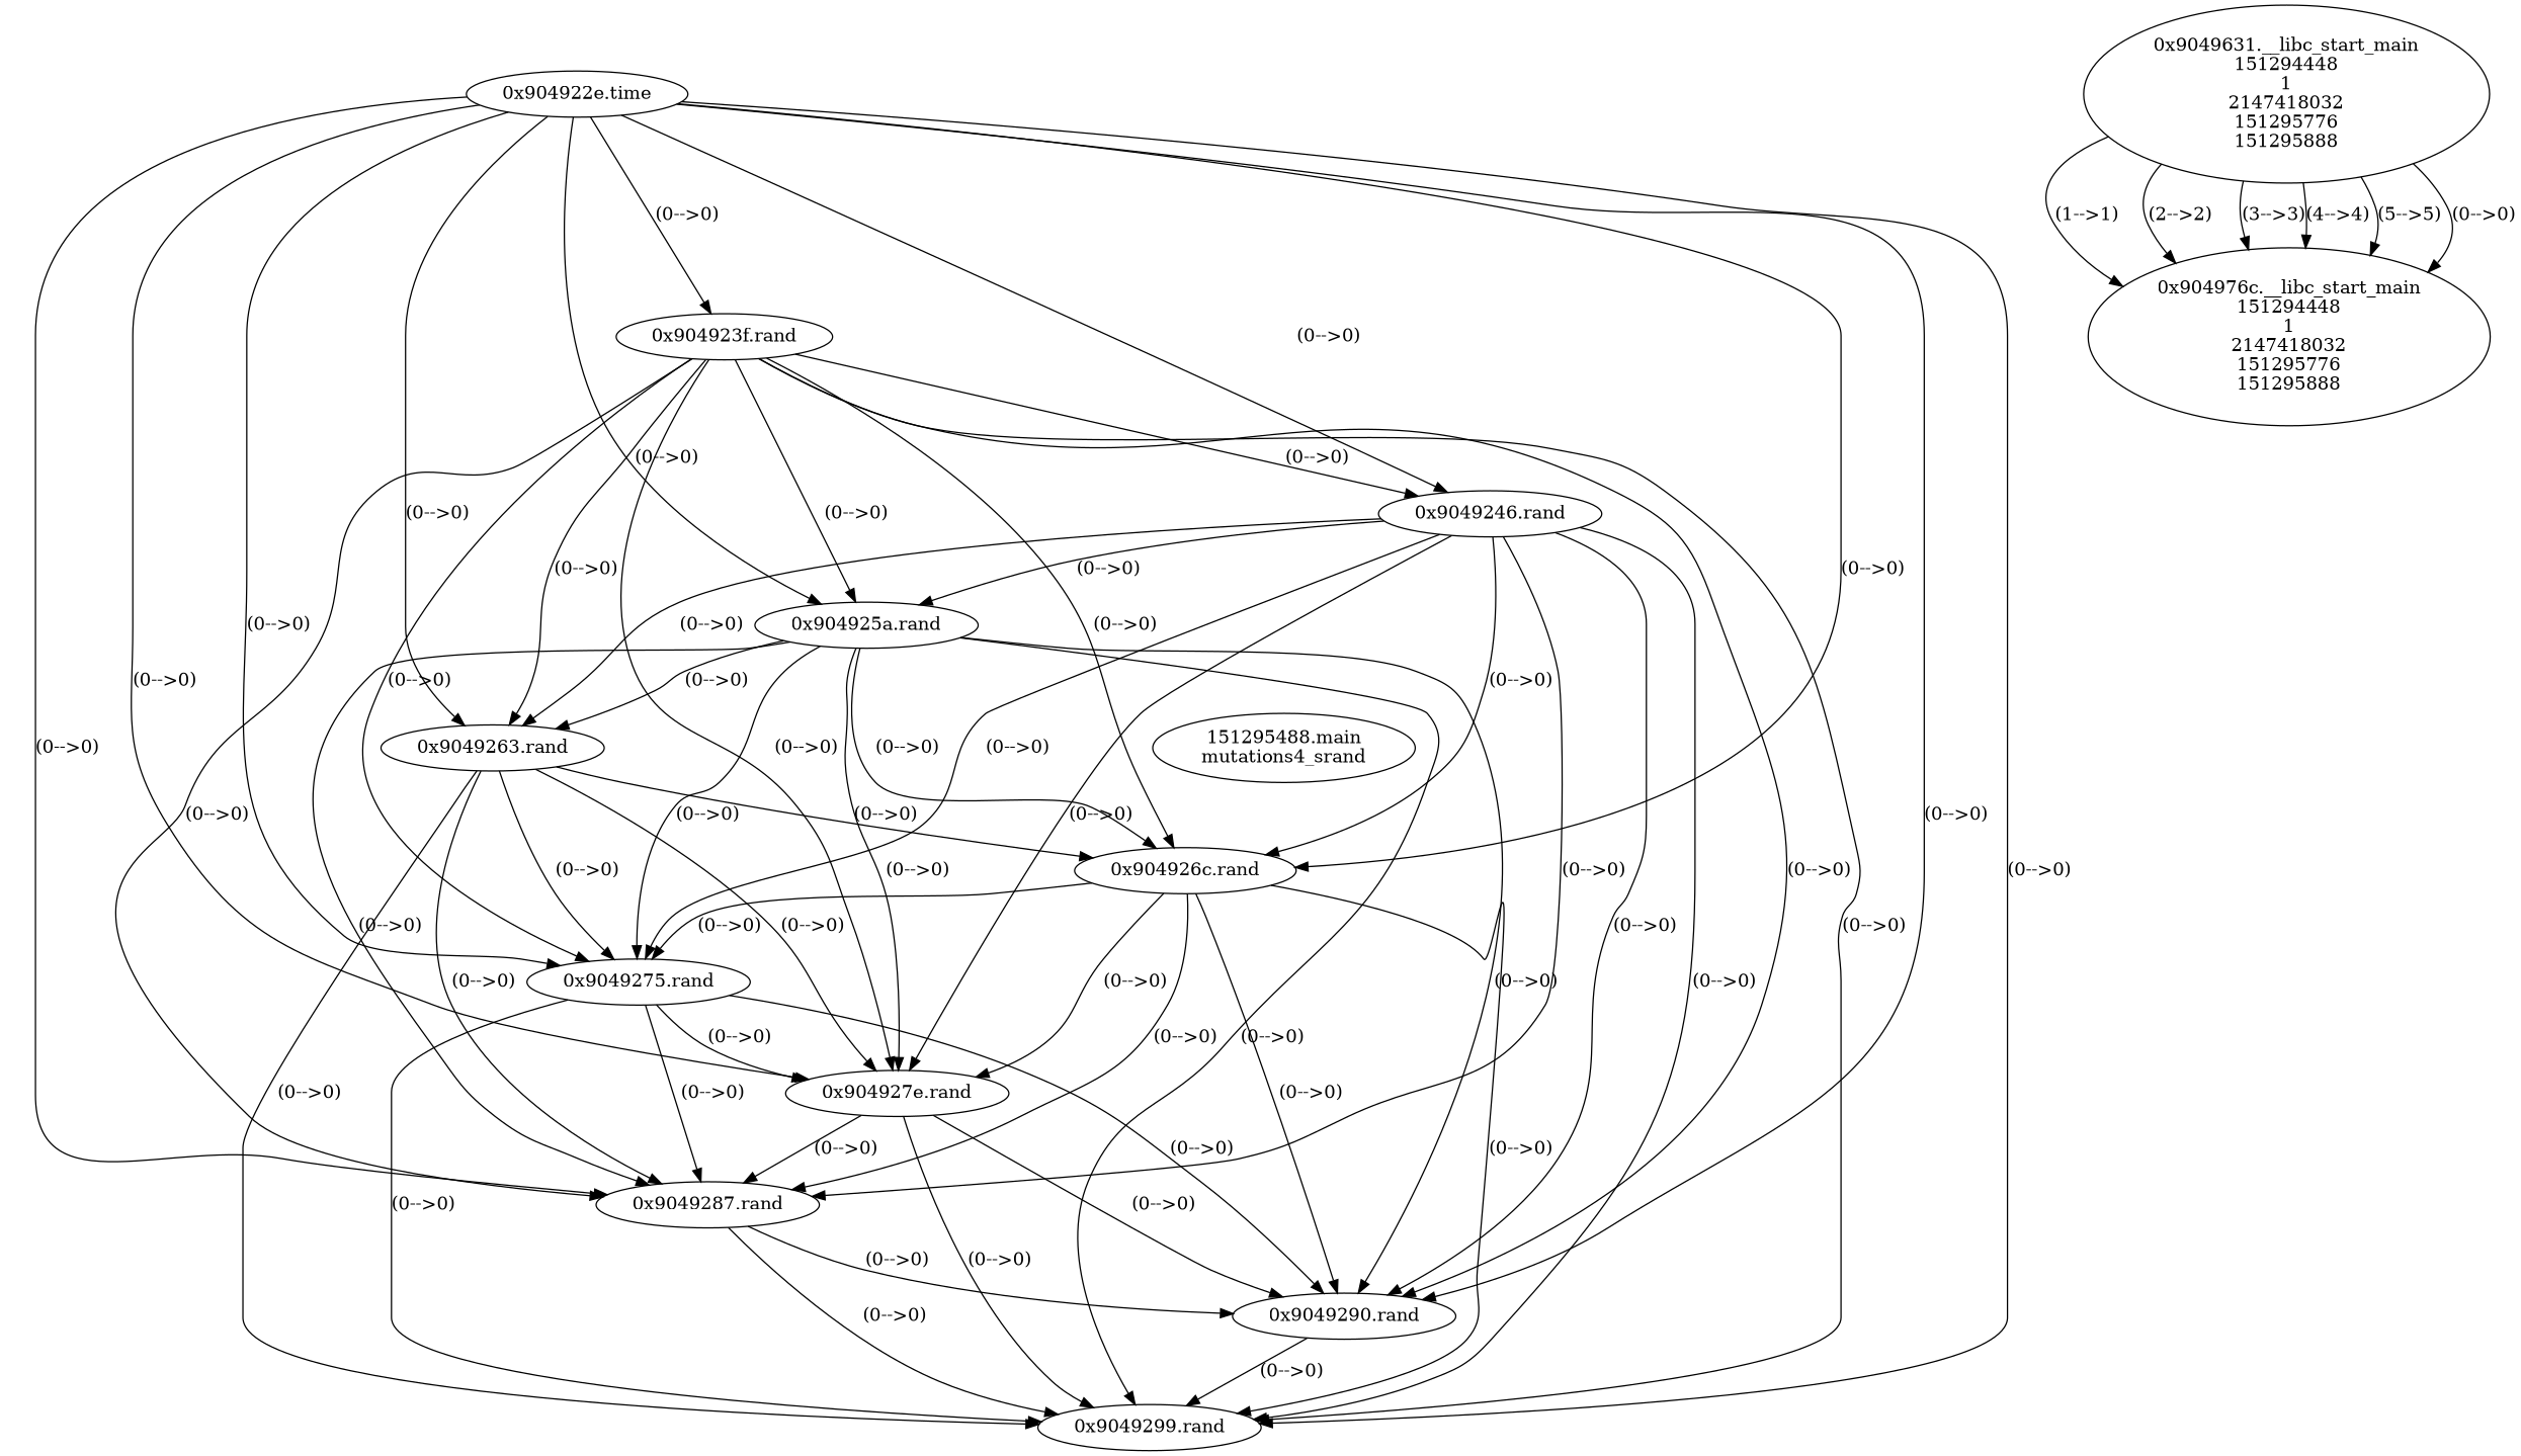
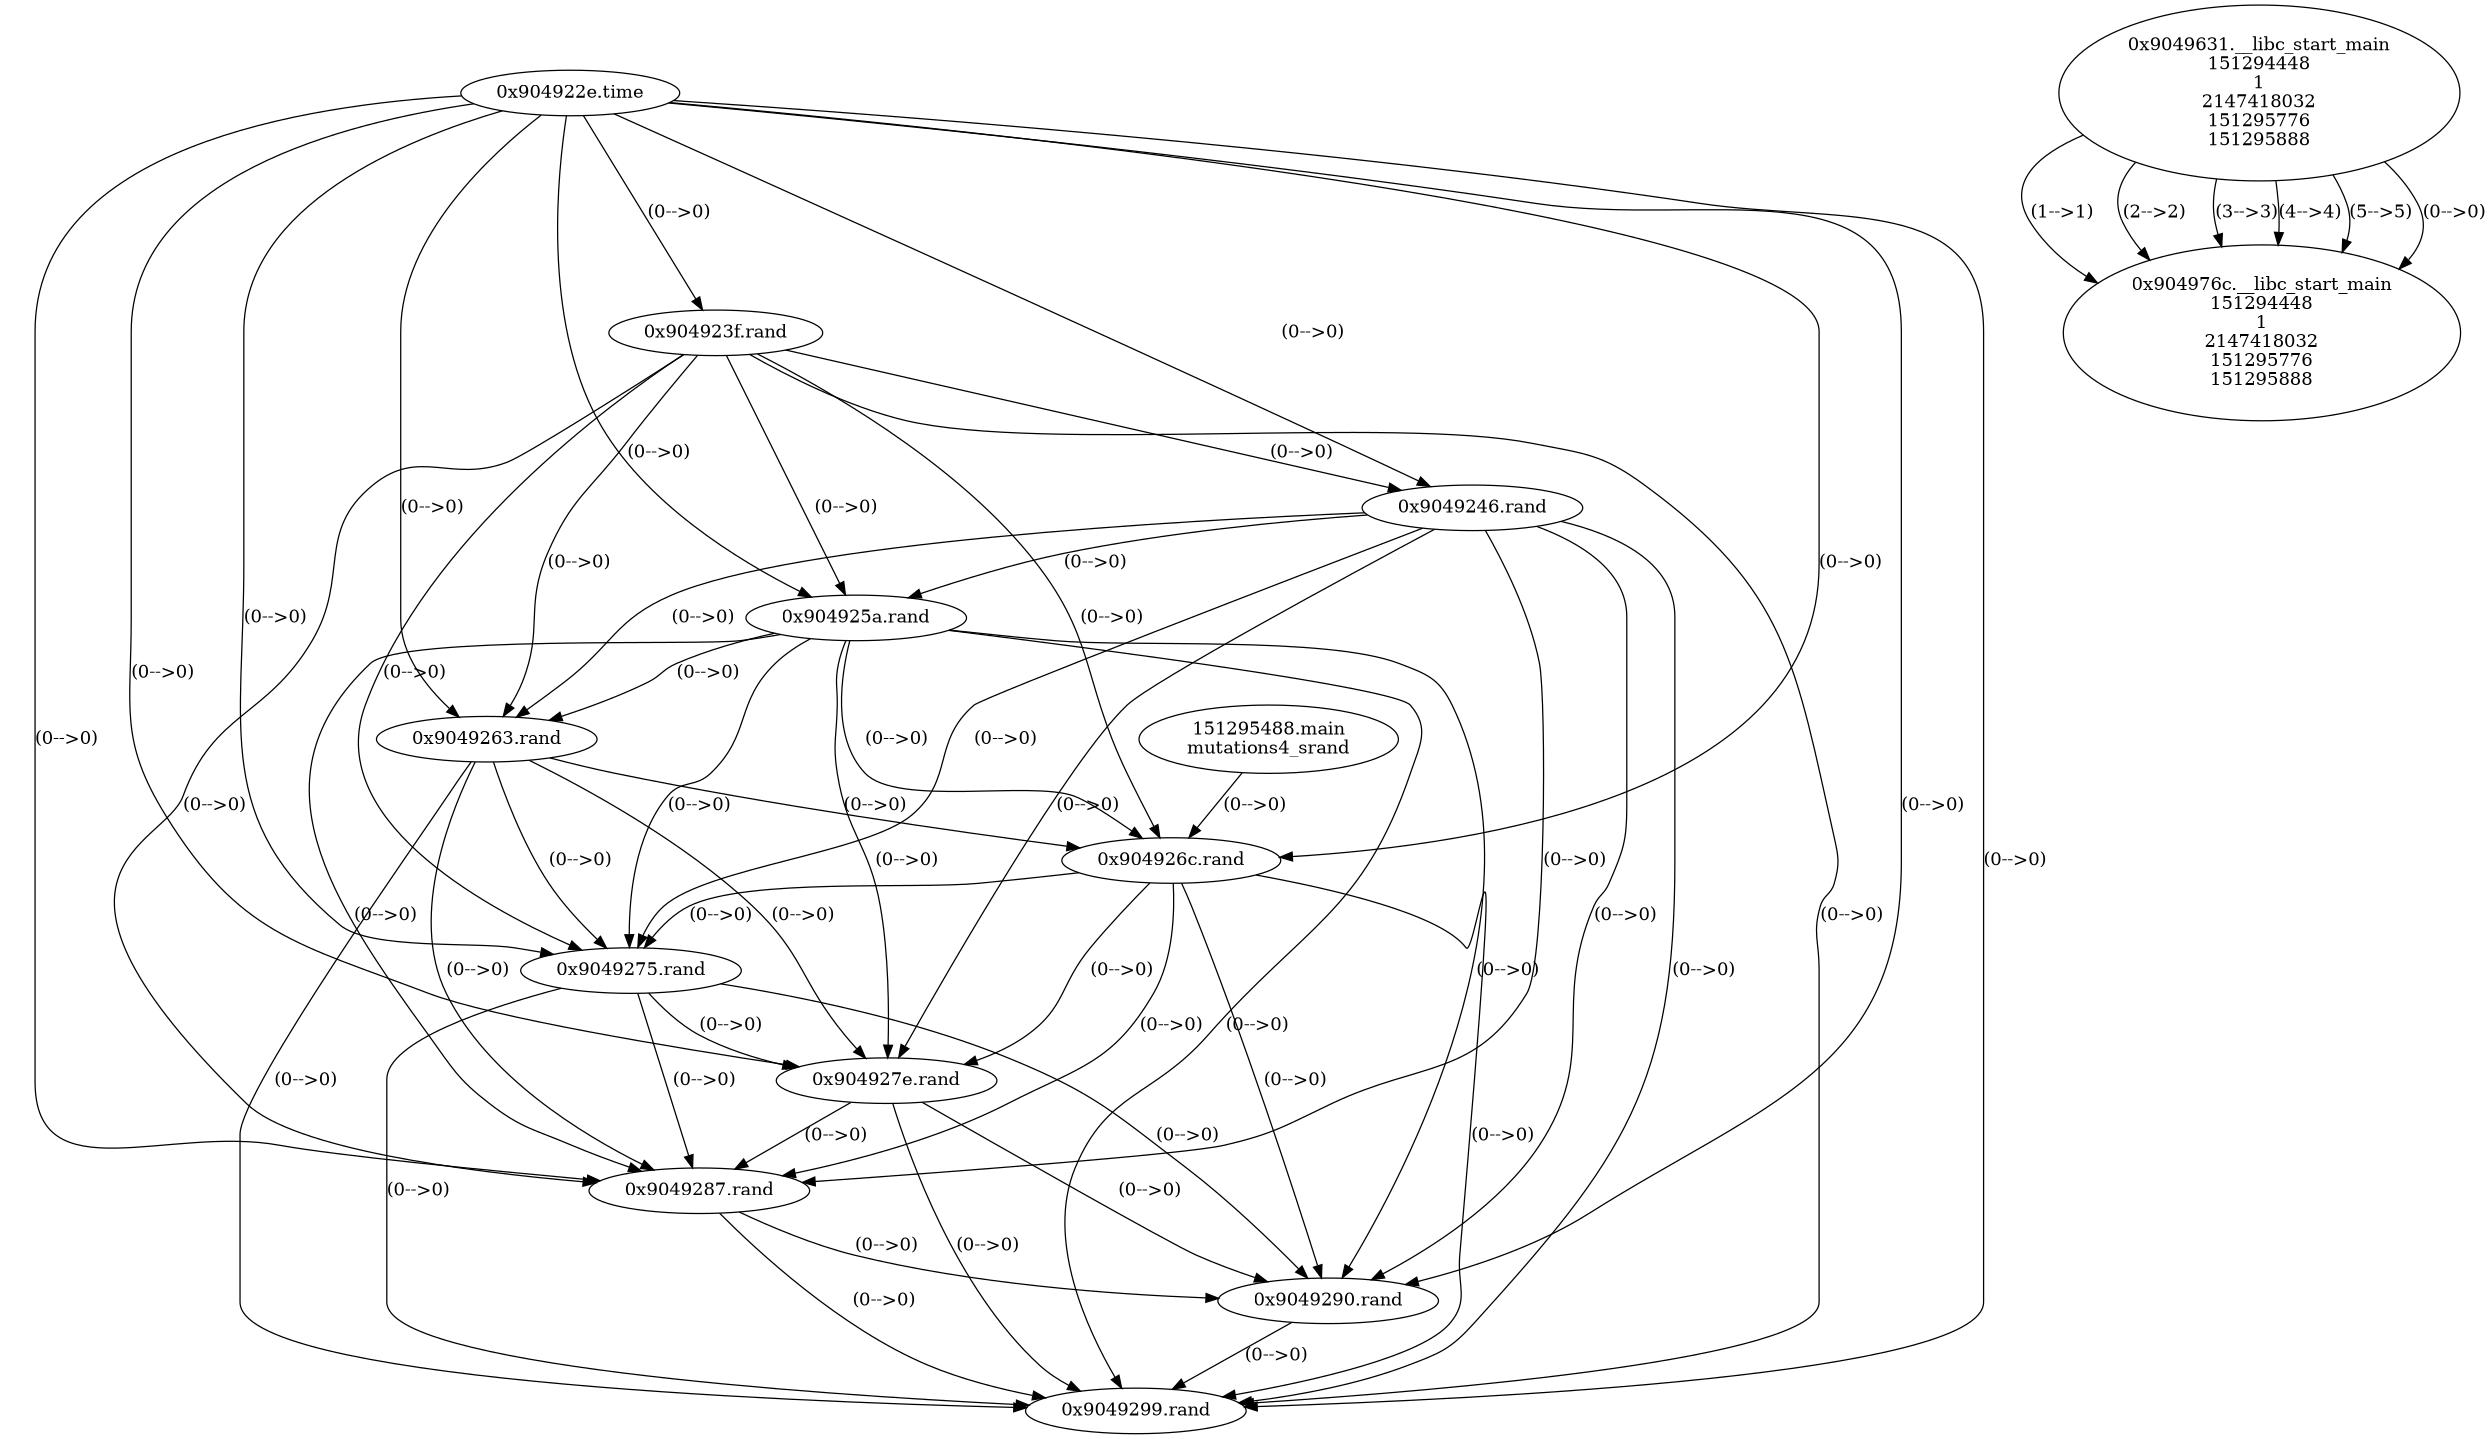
  digraph {
    n1 [label="151295488.main\nmutations4_srand"]
    n2 [label="0x9049631.__libc_start_main\n151294448\n1\n2147418032\n151295776\n151295888"]
    n3 [label="0x904976c.__libc_start_main\n151294448\n1\n2147418032\n151295776\n151295888"]
    n4 [label="0x904922e.time\n"]
    n5 [label="0x904923f.rand\n"]
    n6 [label="0x9049246.rand\n"]
    n7 [label="0x904925a.rand\n"]
    n8 [label="0x9049263.rand\n"]
    n9 [label="0x904926c.rand\n"]
    n10 [label="0x9049275.rand\n"]
    n11 [label="0x904927e.rand\n"]
    n12 [label="0x9049287.rand\n"]
    n13 [label="0x9049290.rand\n"]
    n14 [label="0x9049299.rand\n"]
    n2 -> n3 [label="(1-->1)"]
    n2 -> n3 [label="(2-->2)"]
    n2 -> n3 [label="(3-->3)"]
    n2 -> n3 [label="(4-->4)"]
    n2 -> n3 [label="(5-->5)"]
    n2 -> n3 [label="(0-->0)"]
    n4 -> n5 [label="(0-->0)"]
    n4 -> n6 [label="(0-->0)"]
    n4 -> n7 [label="(0-->0)"]
    n4 -> n8 [label="(0-->0)"]
    n4 -> n9 [label="(0-->0)"]
    n4 -> n10 [label="(0-->0)"]
    n4 -> n11 [label="(0-->0)"]
    n4 -> n12 [label="(0-->0)"]
    n4 -> n13 [label="(0-->0)"]
    n4 -> n14 [label="(0-->0)"]
    n5 -> n6 [label="(0-->0)"]
    n5 -> n7 [label="(0-->0)"]
    n5 -> n8 [label="(0-->0)"]
    n5 -> n9 [label="(0-->0)"]
    n5 -> n10 [label="(0-->0)"]
-   n5 -> n11 [label="(0-->0)"]
    n5 -> n12 [label="(0-->0)"]
-   n5 -> n13 [label="(0-->0)"]
    n5 -> n14 [label="(0-->0)"]
    n6 -> n7 [label="(0-->0)"]
    n6 -> n8 [label="(0-->0)"]
-   n6 -> n9 [label="(0-->0)"]
+   n1 -> n9 [label="(0-->0)"]
    n6 -> n10 [label="(0-->0)"]
    n6 -> n11 [label="(0-->0)"]
    n6 -> n12 [label="(0-->0)"]
    n6 -> n13 [label="(0-->0)"]
    n6 -> n14 [label="(0-->0)"]
    n7 -> n8 [label="(0-->0)"]
    n7 -> n9 [label="(0-->0)"]
    n7 -> n10 [label="(0-->0)"]
    n7 -> n11 [label="(0-->0)"]
    n7 -> n12 [label="(0-->0)"]
    n7 -> n13 [label="(0-->0)"]
    n7 -> n14 [label="(0-->0)"]
    n8 -> n9 [label="(0-->0)"]
    n8 -> n10 [label="(0-->0)"]
    n8 -> n11 [label="(0-->0)"]
    n8 -> n12 [label="(0-->0)"]
    n8 -> n14 [label="(0-->0)"]
    n9 -> n10 [label="(0-->0)"]
    n9 -> n11 [label="(0-->0)"]
    n9 -> n12 [label="(0-->0)"]
    n9 -> n13 [label="(0-->0)"]
    n9 -> n14 [label="(0-->0)"]
    n10 -> n11 [label="(0-->0)"]
    n10 -> n12 [label="(0-->0)"]
    n10 -> n13 [label="(0-->0)"]
    n10 -> n14 [label="(0-->0)"]
    n11 -> n12 [label="(0-->0)"]
    n11 -> n13 [label="(0-->0)"]
    n11 -> n14 [label="(0-->0)"]
    n12 -> n13 [label="(0-->0)"]
    n12 -> n14 [label="(0-->0)"]
    n13 -> n14 [label="(0-->0)"]
  }
